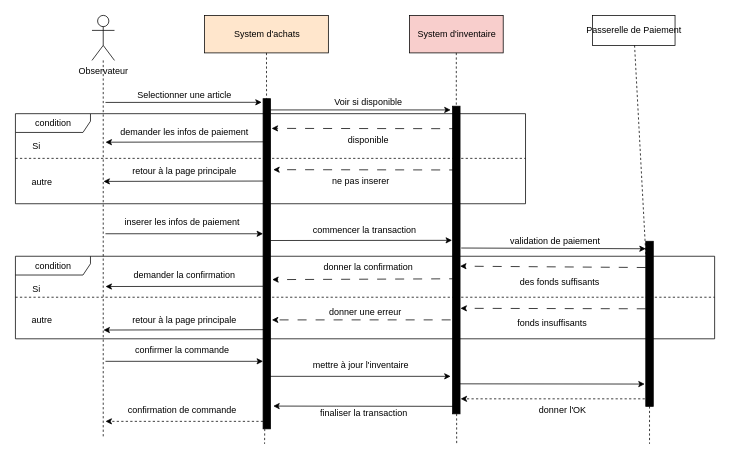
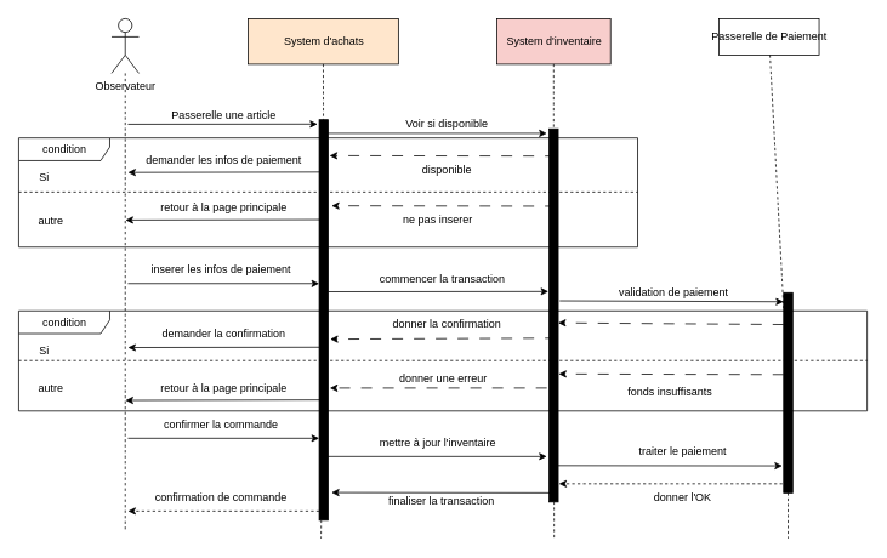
  <mxCell id="0" />
  <mxCell id="1" parent="0" />
  <mxCell id="2" value="condition" style="shape=umlFrame;tabWidth=110;tabHeight=30;tabPosition=left;html=1;boundedLbl=1;labelInHeader=1;width=100;height=25;" vertex="1" parent="1"><mxGeometry x="20" y="151" width="679.75" height="120" as="geometry" /></mxCell>
  <mxCell id="3" value="Si" style="text" vertex="1" parent="2"><mxGeometry width="20" height="20" relative="1" as="geometry"><mxPoint x="21" y="30" as="offset" /></mxGeometry></mxCell>
  <mxCell id="4" value="autre" style="line;strokeWidth=1;dashed=1;labelPosition=center;verticalLabelPosition=bottom;align=left;verticalAlign=top;spacingLeft=20;spacingTop=15;" vertex="1" parent="2"><mxGeometry y="57.143" width="679.75" height="4.8" as="geometry" /></mxCell>
  <mxCell id="5" value="" style="endArrow=classic;html=1;dashed=1;dashPattern=12 12;entryX=1.136;entryY=0.09;entryDx=0;entryDy=0;entryPerimeter=0;" edge="1" parent="2" target="59"><mxGeometry width="50" height="50" relative="1" as="geometry"><mxPoint x="590" y="20" as="sourcePoint" /><mxPoint x="334.3" y="20" as="targetPoint" /></mxGeometry></mxCell>
  <mxCell id="6" value="disponible" style="text;html=1;align=center;verticalAlign=middle;resizable=0;points=[];autosize=1;strokeColor=none;fillColor=none;" vertex="1" parent="2"><mxGeometry x="429.998" y="20" width="80" height="30" as="geometry" /></mxCell>
  <mxCell id="7" value="" style="endArrow=classic;html=1;dashed=1;dashPattern=12 12;entryX=1.352;entryY=0.215;entryDx=0;entryDy=0;entryPerimeter=0;" edge="1" parent="2" target="59"><mxGeometry width="50" height="50" relative="1" as="geometry"><mxPoint x="590" y="75" as="sourcePoint" /><mxPoint x="334.3" y="75" as="targetPoint" /></mxGeometry></mxCell>
  <mxCell id="8" value="ne pas inserer" style="text;html=1;align=center;verticalAlign=middle;resizable=0;points=[];autosize=1;strokeColor=none;fillColor=none;" vertex="1" parent="2"><mxGeometry x="400.0" y="75" width="120" height="30" as="geometry" /></mxCell>
  <mxCell id="9" value="" style="endArrow=classic;html=1;" edge="1" parent="2"><mxGeometry width="50" height="50" relative="1" as="geometry"><mxPoint x="335.445" y="37.5" as="sourcePoint" /><mxPoint x="120" y="38" as="targetPoint" /></mxGeometry></mxCell>
  <mxCell id="10" value="demander les infos de paiement" style="text;html=1;align=center;verticalAlign=middle;resizable=0;points=[];autosize=1;strokeColor=none;fillColor=none;" vertex="1" parent="2"><mxGeometry x="129.997" y="10" width="190" height="30" as="geometry" /></mxCell>
  <mxCell id="11" value="" style="endArrow=classic;html=1;" edge="1" parent="2"><mxGeometry width="50" height="50" relative="1" as="geometry"><mxPoint x="332.715" y="89.75" as="sourcePoint" /><mxPoint x="117.27" y="90.25" as="targetPoint" /></mxGeometry></mxCell>
  <mxCell id="12" value="retour à la page principale" style="text;html=1;align=center;verticalAlign=middle;resizable=0;points=[];autosize=1;strokeColor=none;fillColor=none;" vertex="1" parent="2"><mxGeometry x="145.0" y="61.94" width="160" height="30" as="geometry" /></mxCell>
  <mxCell id="13" style="edgeStyle=none;html=1;endArrow=none;endFill=0;dashed=1;" edge="1" parent="1" source="14"><mxGeometry relative="1" as="geometry"><mxPoint x="137" y="581" as="targetPoint" /></mxGeometry></mxCell>
  <mxCell id="14" value="Observateur" style="shape=umlActor;verticalLabelPosition=bottom;verticalAlign=top;html=1;" vertex="1" parent="1"><mxGeometry x="122" y="20" width="30" height="60" as="geometry" /></mxCell>
  <mxCell id="15" value="System d'achats" style="html=1;fillColor=#ffe6cc;" vertex="1" parent="1"><mxGeometry x="272" y="20" width="165" height="50" as="geometry" /></mxCell>
  <mxCell id="16" value="System d'inventaire" style="html=1;fillColor=#f8cecc;" vertex="1" parent="1"><mxGeometry x="545" y="20" width="125" height="50" as="geometry" /></mxCell>
  <mxCell id="17" style="edgeStyle=none;html=1;endArrow=none;endFill=0;dashed=1;startArrow=none;" edge="1" parent="1" source="59"><mxGeometry relative="1" as="geometry"><mxPoint x="352" y="591" as="targetPoint" /><mxPoint x="351.66" y="70" as="sourcePoint" /></mxGeometry></mxCell>
  <mxCell id="18" style="edgeStyle=none;html=1;endArrow=none;endFill=0;dashed=1;startArrow=none;" edge="1" parent="1" source="61"><mxGeometry relative="1" as="geometry"><mxPoint x="608" y="591" as="targetPoint" /><mxPoint x="608.47" y="70" as="sourcePoint" /><Array as="points" /></mxGeometry></mxCell>
  <mxCell id="19" value="Passerelle de Paiement" style="html=1;" vertex="1" parent="1"><mxGeometry x="789" y="20" width="110" height="40" as="geometry" /></mxCell>
  <mxCell id="20" style="edgeStyle=none;html=1;endArrow=none;endFill=0;dashed=1;startArrow=none;" edge="1" parent="1" source="63"><mxGeometry relative="1" as="geometry"><mxPoint x="865" y="591" as="targetPoint" /><mxPoint x="866.47" y="70" as="sourcePoint" /><Array as="points" /></mxGeometry></mxCell>
  <mxCell id="21" value="" style="endArrow=classic;html=1;entryX=-0.177;entryY=0.011;entryDx=0;entryDy=0;entryPerimeter=0;" edge="1" parent="1" target="59"><mxGeometry width="50" height="50" relative="1" as="geometry"><mxPoint x="140" y="136" as="sourcePoint" /><mxPoint x="354" y="136" as="targetPoint" /></mxGeometry></mxCell>
- <mxCell id="22" value="Selectionner une article" style="text;html=1;align=center;verticalAlign=middle;resizable=0;points=[];autosize=1;strokeColor=none;fillColor=none;" vertex="1" parent="1"><mxGeometry x="170" y="111" width="150" height="30" as="geometry" /></mxCell>
+ <mxCell id="22" value="Passerelle une article" style="text;html=1;align=center;verticalAlign=middle;resizable=0;points=[];autosize=1;strokeColor=none;fillColor=none;" vertex="1" parent="1"><mxGeometry x="170" y="111" width="150" height="30" as="geometry" /></mxCell>
  <mxCell id="23" value="" style="endArrow=classic;html=1;" edge="1" parent="1"><mxGeometry width="50" height="50" relative="1" as="geometry"><mxPoint x="354" y="146" as="sourcePoint" /><mxPoint x="600" y="146" as="targetPoint" /></mxGeometry></mxCell>
  <mxCell id="24" value="Voir si disponible" style="text;html=1;align=center;verticalAlign=middle;resizable=0;points=[];autosize=1;strokeColor=none;fillColor=none;" vertex="1" parent="1"><mxGeometry x="435" y="121" width="110" height="30" as="geometry" /></mxCell>
  <mxCell id="25" value="" style="endArrow=classic;html=1;" edge="1" parent="1"><mxGeometry width="50" height="50" relative="1" as="geometry"><mxPoint x="140" y="311" as="sourcePoint" /><mxPoint x="350" y="311" as="targetPoint" /></mxGeometry></mxCell>
  <mxCell id="26" value="inserer les infos de paiement" style="text;html=1;align=center;verticalAlign=middle;resizable=0;points=[];autosize=1;strokeColor=none;fillColor=none;" vertex="1" parent="1"><mxGeometry x="152" y="281" width="180" height="30" as="geometry" /></mxCell>
  <mxCell id="27" value="" style="endArrow=classic;html=1;entryX=-0.066;entryY=0.436;entryDx=0;entryDy=0;entryPerimeter=0;" edge="1" parent="1" target="61"><mxGeometry width="50" height="50" relative="1" as="geometry"><mxPoint x="360" y="320" as="sourcePoint" /><mxPoint x="600" y="321" as="targetPoint" /></mxGeometry></mxCell>
  <mxCell id="28" value="commencer la transaction" style="text;html=1;align=center;verticalAlign=middle;resizable=0;points=[];autosize=1;strokeColor=none;fillColor=none;" vertex="1" parent="1"><mxGeometry x="405" y="291" width="160" height="30" as="geometry" /></mxCell>
  <mxCell id="29" value="" style="endArrow=classic;html=1;exitX=1.158;exitY=0.461;exitDx=0;exitDy=0;exitPerimeter=0;" edge="1" parent="1" source="61"><mxGeometry width="50" height="50" relative="1" as="geometry"><mxPoint x="620" y="331" as="sourcePoint" /><mxPoint x="860" y="331" as="targetPoint" /></mxGeometry></mxCell>
  <mxCell id="30" value="validation de paiement" style="text;html=1;align=center;verticalAlign=middle;resizable=0;points=[];autosize=1;strokeColor=none;fillColor=none;" vertex="1" parent="1"><mxGeometry x="669" y="306" width="140" height="30" as="geometry" /></mxCell>
  <mxCell id="31" value="condition" style="shape=umlFrame;tabWidth=110;tabHeight=30;tabPosition=left;html=1;boundedLbl=1;labelInHeader=1;width=100;height=25;" vertex="1" parent="1"><mxGeometry x="20" y="341" width="931.75" height="110" as="geometry" /></mxCell>
  <mxCell id="32" value="Si" style="text" vertex="1" parent="31"><mxGeometry width="20" height="20" relative="1" as="geometry"><mxPoint x="21" y="30" as="offset" /></mxGeometry></mxCell>
  <mxCell id="33" value="autre" style="line;strokeWidth=1;dashed=1;labelPosition=center;verticalLabelPosition=bottom;align=left;verticalAlign=top;spacingLeft=20;spacingTop=15;" vertex="1" parent="31"><mxGeometry y="52.381" width="931.75" height="4.4" as="geometry" /></mxCell>
  <mxCell id="34" value="" style="endArrow=classic;html=1;dashed=1;dashPattern=12 12;entryX=0.993;entryY=0.52;entryDx=0;entryDy=0;entryPerimeter=0;" edge="1" parent="31" target="61"><mxGeometry width="50" height="50" relative="1" as="geometry"><mxPoint x="840" y="15" as="sourcePoint" /><mxPoint x="590" y="14.67" as="targetPoint" /></mxGeometry></mxCell>
- <mxCell id="35" value="des fonds suffisants" style="text;html=1;align=center;verticalAlign=middle;resizable=0;points=[];autosize=1;strokeColor=none;fillColor=none;" vertex="1" parent="31"><mxGeometry x="660.004" y="19.997" width="130" height="30" as="geometry" /></mxCell>
  <mxCell id="36" value="" style="endArrow=classic;html=1;dashed=1;dashPattern=12 12;entryX=1.052;entryY=0.657;entryDx=0;entryDy=0;entryPerimeter=0;" edge="1" parent="31" target="61"><mxGeometry width="50" height="50" relative="1" as="geometry"><mxPoint x="840" y="70" as="sourcePoint" /><mxPoint x="590" y="70" as="targetPoint" /></mxGeometry></mxCell>
  <mxCell id="37" value="fonds insuffisants" style="text;html=1;align=center;verticalAlign=middle;resizable=0;points=[];autosize=1;strokeColor=none;fillColor=none;" vertex="1" parent="31"><mxGeometry x="654.999" y="75" width="120" height="30" as="geometry" /></mxCell>
  <mxCell id="38" value="" style="endArrow=classic;html=1;dashed=1;dashPattern=12 12;entryX=1.217;entryY=0.548;entryDx=0;entryDy=0;entryPerimeter=0;" edge="1" parent="31" target="59"><mxGeometry width="50" height="50" relative="1" as="geometry"><mxPoint x="590" y="30" as="sourcePoint" /><mxPoint x="333.22" y="30.32" as="targetPoint" /></mxGeometry></mxCell>
  <mxCell id="39" value="donner la confirmation" style="text;html=1;align=center;verticalAlign=middle;resizable=0;points=[];autosize=1;strokeColor=none;fillColor=none;" vertex="1" parent="31"><mxGeometry x="400.0" y="-0.003" width="140" height="30" as="geometry" /></mxCell>
  <mxCell id="40" value="demander la confirmation" style="text;html=1;align=center;verticalAlign=middle;resizable=0;points=[];autosize=1;strokeColor=none;fillColor=none;" vertex="1" parent="31"><mxGeometry x="145.0" y="9.997" width="160" height="30" as="geometry" /></mxCell>
  <mxCell id="41" value="" style="endArrow=classic;html=1;" edge="1" parent="31"><mxGeometry width="50" height="50" relative="1" as="geometry"><mxPoint x="330" y="40" as="sourcePoint" /><mxPoint x="120.0" y="40.32" as="targetPoint" /></mxGeometry></mxCell>
  <mxCell id="42" value="" style="endArrow=classic;html=1;dashed=1;dashPattern=12 12;entryX=1.172;entryY=0.67;entryDx=0;entryDy=0;entryPerimeter=0;" edge="1" parent="31" target="59"><mxGeometry width="50" height="50" relative="1" as="geometry"><mxPoint x="580" y="84.77" as="sourcePoint" /><mxPoint x="330" y="84.77" as="targetPoint" /></mxGeometry></mxCell>
  <mxCell id="43" value="donner une erreur" style="text;html=1;align=center;verticalAlign=middle;resizable=0;points=[];autosize=1;strokeColor=none;fillColor=none;" vertex="1" parent="31"><mxGeometry x="405.879" y="60" width="120" height="30" as="geometry" /></mxCell>
  <mxCell id="44" value="" style="endArrow=classic;html=1;" edge="1" parent="31"><mxGeometry width="50" height="50" relative="1" as="geometry"><mxPoint x="332.725" y="97.81" as="sourcePoint" /><mxPoint x="117.28" y="98.31" as="targetPoint" /></mxGeometry></mxCell>
  <mxCell id="45" value="retour à la page principale" style="text;html=1;align=center;verticalAlign=middle;resizable=0;points=[];autosize=1;strokeColor=none;fillColor=none;" vertex="1" parent="31"><mxGeometry x="145.01" y="70" width="160" height="30" as="geometry" /></mxCell>
  <mxCell id="46" value="" style="endArrow=classic;html=1;" edge="1" parent="1"><mxGeometry width="50" height="50" relative="1" as="geometry"><mxPoint x="140" y="481" as="sourcePoint" /><mxPoint x="350" y="481" as="targetPoint" /></mxGeometry></mxCell>
  <mxCell id="47" value="confirmer la commande" style="text;html=1;align=center;verticalAlign=middle;resizable=0;points=[];autosize=1;strokeColor=none;fillColor=none;" vertex="1" parent="1"><mxGeometry x="167" y="451" width="150" height="30" as="geometry" /></mxCell>
  <mxCell id="48" value="" style="endArrow=classic;html=1;" edge="1" parent="1"><mxGeometry width="50" height="50" relative="1" as="geometry"><mxPoint x="355" y="501" as="sourcePoint" /><mxPoint x="600" y="501" as="targetPoint" /></mxGeometry></mxCell>
  <mxCell id="49" value="mettre à jour l'inventaire" style="text;html=1;align=center;verticalAlign=middle;resizable=0;points=[];autosize=1;strokeColor=none;fillColor=none;" vertex="1" parent="1"><mxGeometry x="405" y="471" width="150" height="30" as="geometry" /></mxCell>
  <mxCell id="50" value="" style="endArrow=classic;html=1;entryX=1.352;entryY=0.931;entryDx=0;entryDy=0;entryPerimeter=0;" edge="1" parent="1" target="59"><mxGeometry width="50" height="50" relative="1" as="geometry"><mxPoint x="610" y="541" as="sourcePoint" /><mxPoint x="350" y="541" as="targetPoint" /></mxGeometry></mxCell>
  <mxCell id="51" value="finaliser la transaction" style="text;html=1;align=center;verticalAlign=middle;resizable=0;points=[];autosize=1;strokeColor=none;fillColor=none;" vertex="1" parent="1"><mxGeometry x="414" y="536" width="140" height="30" as="geometry" /></mxCell>
  <mxCell id="52" value="" style="endArrow=classic;html=1;dashed=1;" edge="1" parent="1"><mxGeometry width="50" height="50" relative="1" as="geometry"><mxPoint x="350" y="561" as="sourcePoint" /><mxPoint x="140" y="561" as="targetPoint" /></mxGeometry></mxCell>
  <mxCell id="53" value="confirmation de commande" style="text;html=1;align=center;verticalAlign=middle;resizable=0;points=[];autosize=1;strokeColor=none;fillColor=none;" vertex="1" parent="1"><mxGeometry x="157" y="531" width="170" height="30" as="geometry" /></mxCell>
  <mxCell id="54" value="" style="endArrow=classic;html=1;entryX=-0.137;entryY=0.865;entryDx=0;entryDy=0;entryPerimeter=0;" edge="1" parent="1" target="63"><mxGeometry width="50" height="50" relative="1" as="geometry"><mxPoint x="611.5" y="511" as="sourcePoint" /><mxPoint x="866.5" y="511" as="targetPoint" /></mxGeometry></mxCell>
+ <mxCell id="55" value="traiter le paiement" style="text;html=1;align=center;verticalAlign=middle;resizable=0;points=[];autosize=1;strokeColor=none;fillColor=none;" vertex="1" parent="1"><mxGeometry x="689" y="481" width="120" height="30" as="geometry" /></mxCell>
  <mxCell id="56" value="" style="endArrow=classic;html=1;dashed=1;" edge="1" parent="1"><mxGeometry width="50" height="50" relative="1" as="geometry"><mxPoint x="864.75" y="531" as="sourcePoint" /><mxPoint x="613.25" y="531" as="targetPoint" /></mxGeometry></mxCell>
  <mxCell id="57" value="donner l'OK" style="text;html=1;align=center;verticalAlign=middle;resizable=0;points=[];autosize=1;strokeColor=none;fillColor=none;" vertex="1" parent="1"><mxGeometry x="704" y="531" width="90" height="30" as="geometry" /></mxCell>
  <mxCell id="58" value="" style="edgeStyle=none;html=1;endArrow=none;endFill=0;dashed=1;" edge="1" parent="1" source="15" target="59"><mxGeometry relative="1" as="geometry"><mxPoint x="352" y="612" as="targetPoint" /><mxPoint x="354.39" y="70" as="sourcePoint" /></mxGeometry></mxCell>
  <mxCell id="59" value="" style="fontStyle=0;labelPosition=right;verticalLabelPosition=middle;align=left;verticalAlign=middle;spacingLeft=2;html=1;points=[[0,0.5],[1,0.5]];fillColor=strokeColor;" vertex="1" parent="1"><mxGeometry x="350" y="131" width="10" height="440" as="geometry" /></mxCell>
  <mxCell id="60" value="" style="edgeStyle=none;html=1;endArrow=none;endFill=0;dashed=1;" edge="1" parent="1" source="16" target="61"><mxGeometry relative="1" as="geometry"><mxPoint x="608.47" y="612" as="targetPoint" /><mxPoint x="607.543" y="70" as="sourcePoint" /><Array as="points" /></mxGeometry></mxCell>
  <mxCell id="61" value="" style="fontStyle=0;labelPosition=right;verticalLabelPosition=middle;align=left;verticalAlign=middle;spacingLeft=2;html=1;points=[[0,0.5],[1,0.5]];fillColor=strokeColor;" vertex="1" parent="1"><mxGeometry x="602.5" y="141" width="10" height="410" as="geometry" /></mxCell>
  <mxCell id="62" value="" style="edgeStyle=none;html=1;endArrow=none;endFill=0;dashed=1;" edge="1" parent="1" source="19" target="63"><mxGeometry relative="1" as="geometry"><mxPoint x="866.47" y="612" as="targetPoint" /><mxPoint x="869.844" y="70" as="sourcePoint" /><Array as="points" /></mxGeometry></mxCell>
  <mxCell id="63" value="" style="fontStyle=0;labelPosition=right;verticalLabelPosition=middle;align=left;verticalAlign=middle;spacingLeft=2;html=1;points=[[0,0.5],[1,0.5]];fillColor=strokeColor;" vertex="1" parent="1"><mxGeometry x="860" y="321" width="10" height="220" as="geometry" /></mxCell>
